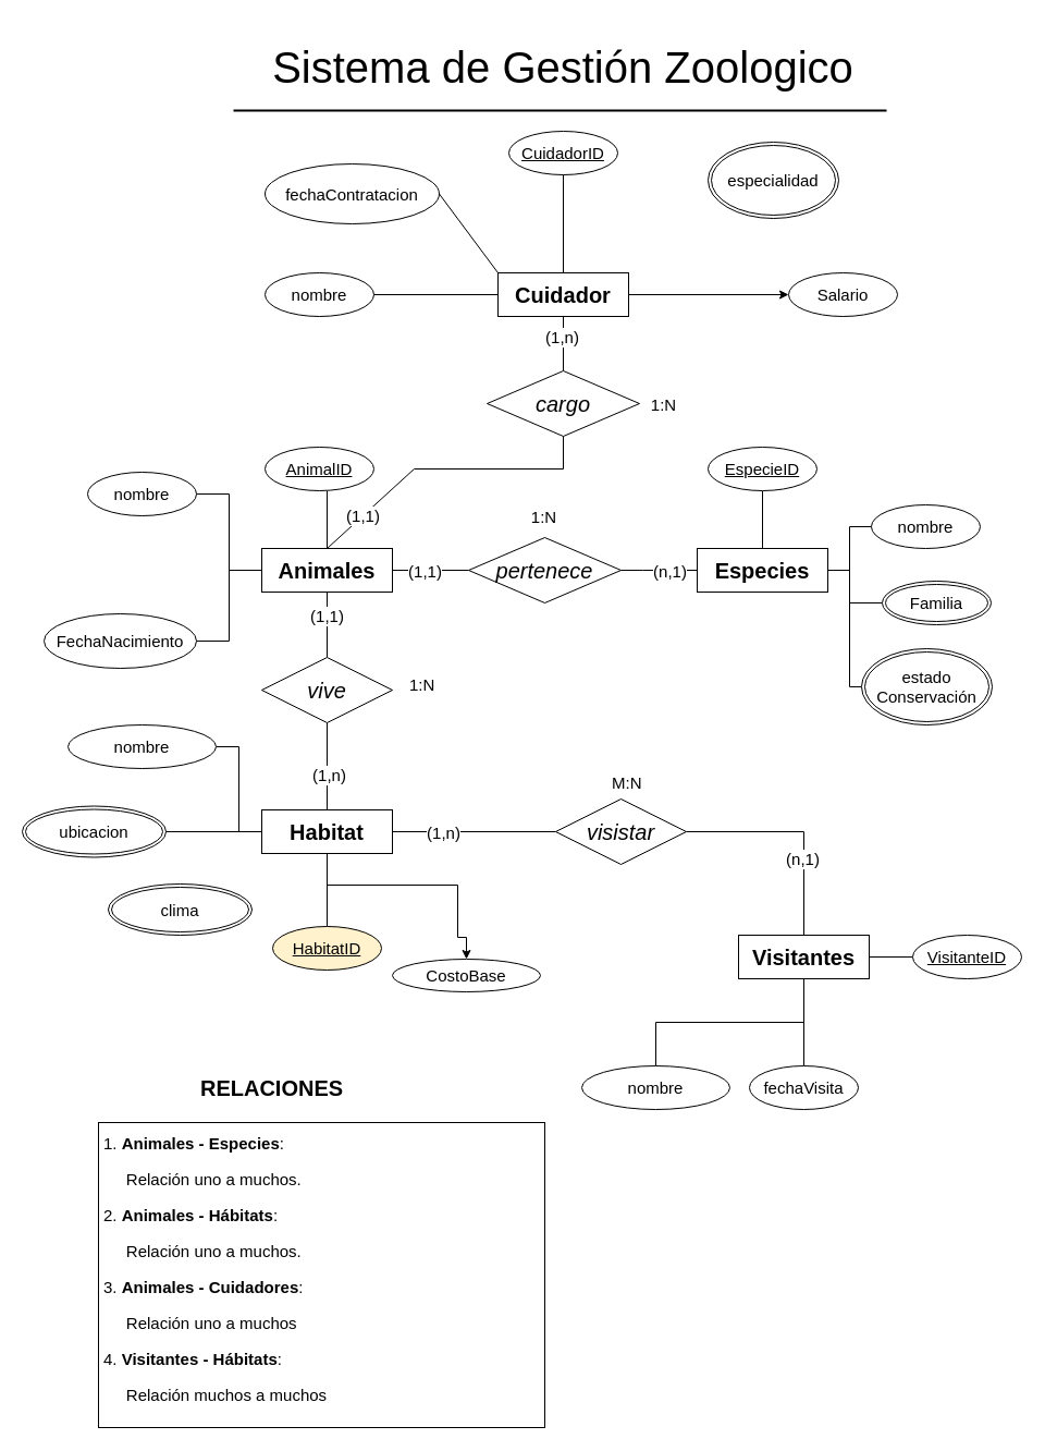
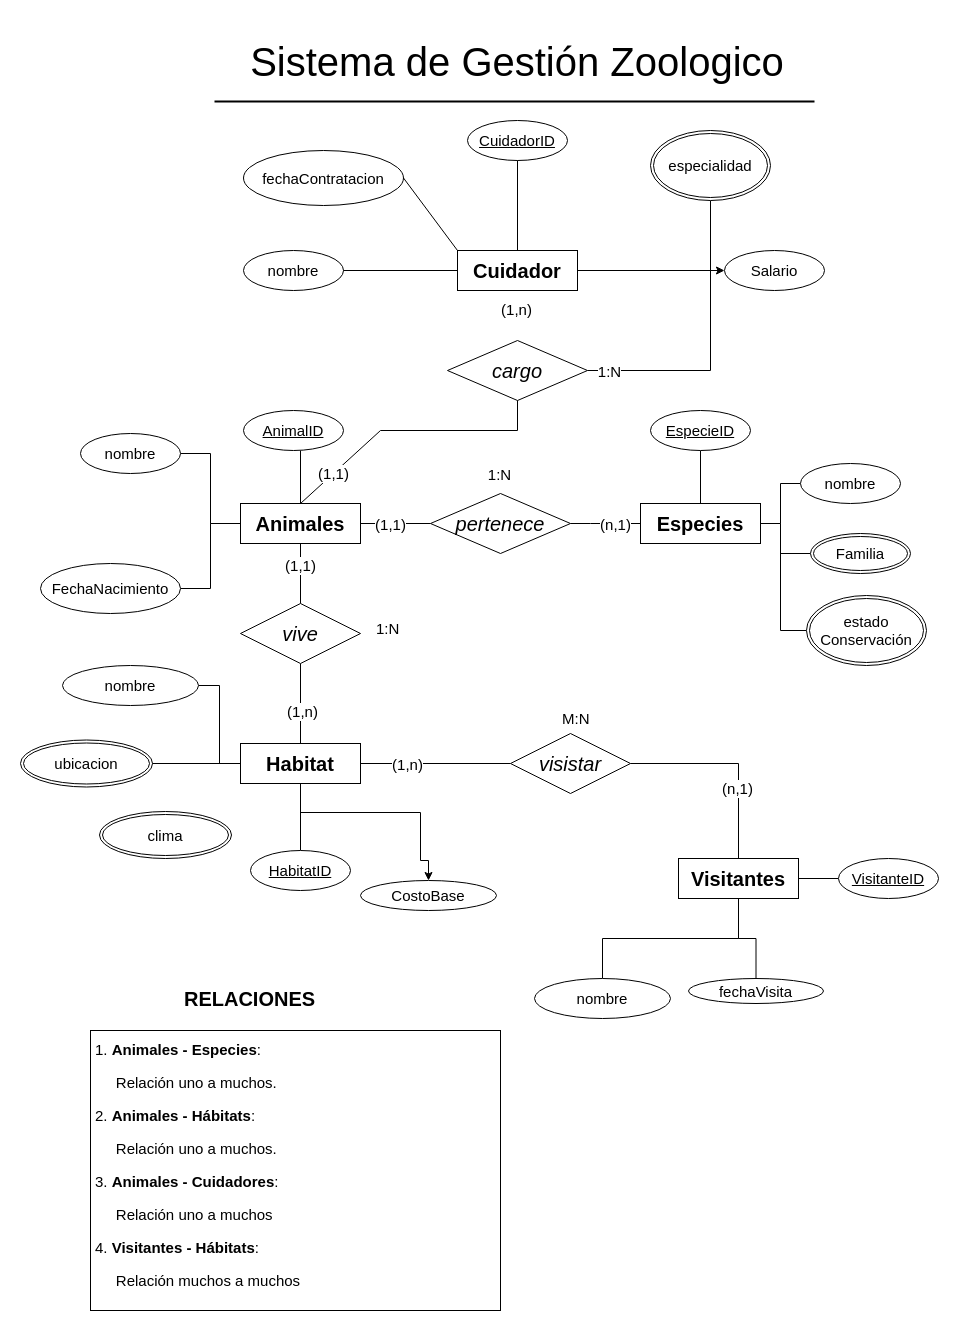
  <mxCell id="0" />
  <mxCell id="1" parent="0" />
  <mxCell id="2" value="Sistema de Gestión Zoologico" style="text;html=1;strokeColor=none;fillColor=none;align=center;verticalAlign=middle;whiteSpace=wrap;rounded=0;fontSize=40;" parent="1" vertex="1"><mxGeometry x="210" y="20" width="614" height="81" as="geometry" /></mxCell>
  <mxCell id="3" value="" style="line;strokeWidth=2;html=1;" parent="1" vertex="1"><mxGeometry x="214" y="96" width="600" height="10" as="geometry" /></mxCell>
  <mxCell id="4" style="edgeStyle=orthogonalEdgeStyle;rounded=0;orthogonalLoop=1;jettySize=auto;html=1;entryX=0.57;entryY=1;entryDx=0;entryDy=0;entryPerimeter=0;fontSize=20;endArrow=none;endFill=0;" parent="1" source="9" target="11" edge="1"><mxGeometry relative="1" as="geometry" /></mxCell>
  <mxCell id="5" style="edgeStyle=orthogonalEdgeStyle;rounded=0;orthogonalLoop=1;jettySize=auto;html=1;entryX=1;entryY=0.5;entryDx=0;entryDy=0;fontSize=20;endArrow=none;endFill=0;" parent="1" source="9" target="10" edge="1"><mxGeometry relative="1" as="geometry" /></mxCell>
  <mxCell id="6" style="edgeStyle=orthogonalEdgeStyle;rounded=0;orthogonalLoop=1;jettySize=auto;html=1;entryX=1;entryY=0.5;entryDx=0;entryDy=0;fontSize=20;endArrow=none;endFill=0;" parent="1" source="9" target="12" edge="1"><mxGeometry relative="1" as="geometry" /></mxCell>
  <mxCell id="7" style="edgeStyle=orthogonalEdgeStyle;rounded=0;orthogonalLoop=1;jettySize=auto;html=1;entryX=0;entryY=0.5;entryDx=0;entryDy=0;endArrow=none;endFill=0;fontSize=20;" parent="1" source="9" target="19" edge="1"><mxGeometry relative="1" as="geometry" /></mxCell>
  <mxCell id="8" value="(1,1)" style="edgeLabel;html=1;align=center;verticalAlign=middle;resizable=0;points=[];fontSize=15;" parent="7" vertex="1" connectable="0"><mxGeometry x="-0.183" relative="1" as="geometry"><mxPoint as="offset" /></mxGeometry></mxCell>
  <mxCell id="9" value="Animales" style="whiteSpace=wrap;html=1;align=center;fontSize=20;fontStyle=1" parent="1" vertex="1"><mxGeometry x="240" y="503" width="120" height="40" as="geometry" /></mxCell>
  <mxCell id="10" value="nombre" style="ellipse;whiteSpace=wrap;html=1;align=center;fontSize=15;" parent="1" vertex="1"><mxGeometry x="80" y="433" width="100" height="40" as="geometry" /></mxCell>
  <mxCell id="11" value="AnimalID" style="ellipse;whiteSpace=wrap;html=1;align=center;fontStyle=4;fontSize=15;" parent="1" vertex="1"><mxGeometry x="243" y="410" width="100" height="40" as="geometry" /></mxCell>
  <mxCell id="12" value="FechaNacimiento" style="ellipse;whiteSpace=wrap;html=1;align=center;fontSize=15;" parent="1" vertex="1"><mxGeometry x="40" y="563" width="140" height="50" as="geometry" /></mxCell>
  <mxCell id="13" style="edgeStyle=orthogonalEdgeStyle;rounded=0;orthogonalLoop=1;jettySize=auto;html=1;entryX=0;entryY=0.5;entryDx=0;entryDy=0;endArrow=none;endFill=0;fontSize=15;" parent="1" source="16" target="21" edge="1"><mxGeometry relative="1" as="geometry" /></mxCell>
  <mxCell id="14" style="edgeStyle=orthogonalEdgeStyle;rounded=0;orthogonalLoop=1;jettySize=auto;html=1;endArrow=none;endFill=0;fontSize=15;entryX=0;entryY=0.5;entryDx=0;entryDy=0;" parent="1" source="16" target="53" edge="1"><mxGeometry relative="1" as="geometry"><mxPoint x="800" y="562.966" as="targetPoint" /><Array as="points"><mxPoint x="780" y="523" /><mxPoint x="780" y="553" /></Array></mxGeometry></mxCell>
  <mxCell id="15" style="edgeStyle=orthogonalEdgeStyle;rounded=0;orthogonalLoop=1;jettySize=auto;html=1;endArrow=none;endFill=0;fontSize=15;" parent="1" source="16" target="20" edge="1"><mxGeometry relative="1" as="geometry" /></mxCell>
  <mxCell id="16" value="Especies" style="whiteSpace=wrap;html=1;align=center;fontSize=20;fontStyle=1" parent="1" vertex="1"><mxGeometry x="640" y="503" width="120" height="40" as="geometry" /></mxCell>
  <mxCell id="17" style="edgeStyle=orthogonalEdgeStyle;rounded=0;orthogonalLoop=1;jettySize=auto;html=1;entryX=0;entryY=0.5;entryDx=0;entryDy=0;endArrow=none;endFill=0;fontSize=20;" parent="1" source="19" target="16" edge="1"><mxGeometry relative="1" as="geometry"><Array as="points"><mxPoint x="590" y="523" /><mxPoint x="590" y="523" /></Array></mxGeometry></mxCell>
  <mxCell id="18" value="(n,1)" style="edgeLabel;html=1;align=center;verticalAlign=middle;resizable=0;points=[];fontSize=15;" parent="17" vertex="1" connectable="0"><mxGeometry x="0.25" relative="1" as="geometry"><mxPoint as="offset" /></mxGeometry></mxCell>
  <mxCell id="19" value="pertenece" style="shape=rhombus;perimeter=rhombusPerimeter;whiteSpace=wrap;html=1;align=center;fontSize=20;fontStyle=2" parent="1" vertex="1"><mxGeometry x="430" y="493" width="140" height="60" as="geometry" /></mxCell>
  <mxCell id="20" value="EspecieID" style="ellipse;whiteSpace=wrap;html=1;align=center;fontStyle=4;fontSize=15;" parent="1" vertex="1"><mxGeometry x="650" y="410" width="100" height="40" as="geometry" /></mxCell>
  <mxCell id="21" value="nombre" style="ellipse;whiteSpace=wrap;html=1;align=center;fontSize=15;" parent="1" vertex="1"><mxGeometry x="800" y="463" width="100" height="40" as="geometry" /></mxCell>
  <mxCell id="22" value="1:N" style="edgeLabel;html=1;align=center;verticalAlign=middle;resizable=0;points=[];fontSize=15;" parent="1" vertex="1" connectable="0"><mxGeometry x="423.997" y="523" as="geometry"><mxPoint x="75" y="-50" as="offset" /></mxGeometry></mxCell>
  <mxCell id="23" style="edgeStyle=orthogonalEdgeStyle;rounded=0;orthogonalLoop=1;jettySize=auto;html=1;endArrow=none;endFill=0;fontSize=15;" parent="1" source="26" target="27" edge="1"><mxGeometry relative="1" as="geometry" /></mxCell>
  <mxCell id="24" style="edgeStyle=orthogonalEdgeStyle;rounded=0;orthogonalLoop=1;jettySize=auto;html=1;endArrow=none;endFill=0;fontSize=15;exitX=0.5;exitY=1;exitDx=0;exitDy=0;" parent="1" source="26" target="29" edge="1"><mxGeometry relative="1" as="geometry" /></mxCell>
  <mxCell id="25" style="edgeStyle=orthogonalEdgeStyle;rounded=0;orthogonalLoop=1;jettySize=auto;html=1;endArrow=none;endFill=0;fontSize=15;" parent="1" source="26" target="28" edge="1"><mxGeometry relative="1" as="geometry" /></mxCell>
  <mxCell id="26" value="Visitantes" style="whiteSpace=wrap;html=1;align=center;fontSize=20;fontStyle=1" parent="1" vertex="1"><mxGeometry x="678" y="858" width="120" height="40" as="geometry" /></mxCell>
  <mxCell id="27" value="VisitanteID" style="ellipse;whiteSpace=wrap;html=1;align=center;fontStyle=4;fontSize=15;" parent="1" vertex="1"><mxGeometry x="838" y="858" width="100" height="40" as="geometry" /></mxCell>
- <mxCell id="28" value="fechaVisita" style="ellipse;whiteSpace=wrap;html=1;align=center;fontSize=15;" parent="1" vertex="1"><mxGeometry x="688" y="978" width="100" height="40" as="geometry" /></mxCell>
+ <mxCell id="28" value="fechaVisita" style="ellipse;whiteSpace=wrap;html=1;align=center;fontSize=15;" parent="1" vertex="1"><mxGeometry x="688" y="978" width="135" height="25" as="geometry" /></mxCell>
  <mxCell id="29" value="nombre" style="ellipse;whiteSpace=wrap;html=1;align=center;fontSize=15;" parent="1" vertex="1"><mxGeometry x="534" y="978" width="136" height="40" as="geometry" /></mxCell>
  <mxCell id="30" style="edgeStyle=orthogonalEdgeStyle;rounded=0;orthogonalLoop=1;jettySize=auto;html=1;entryX=0.5;entryY=0;entryDx=0;entryDy=0;endArrow=none;endFill=0;fontSize=15;" parent="1" source="34" target="26" edge="1"><mxGeometry relative="1" as="geometry" /></mxCell>
  <mxCell id="31" value="(n,1)" style="edgeLabel;html=1;align=center;verticalAlign=middle;resizable=0;points=[];fontSize=15;" parent="30" vertex="1" connectable="0"><mxGeometry x="0.302" y="-2" relative="1" as="geometry"><mxPoint as="offset" /></mxGeometry></mxCell>
  <mxCell id="32" style="edgeStyle=orthogonalEdgeStyle;rounded=0;orthogonalLoop=1;jettySize=auto;html=1;entryX=1;entryY=0.5;entryDx=0;entryDy=0;endArrow=none;endFill=0;fontSize=15;" parent="1" source="34" target="38" edge="1"><mxGeometry relative="1" as="geometry" /></mxCell>
  <mxCell id="33" value="(1,n)" style="edgeLabel;html=1;align=center;verticalAlign=middle;resizable=0;points=[];fontSize=15;" parent="32" vertex="1" connectable="0"><mxGeometry x="0.388" relative="1" as="geometry"><mxPoint as="offset" /></mxGeometry></mxCell>
  <mxCell id="34" value="visistar" style="shape=rhombus;perimeter=rhombusPerimeter;whiteSpace=wrap;html=1;align=center;fontSize=20;fontStyle=2" parent="1" vertex="1"><mxGeometry x="510" y="733" width="120" height="60" as="geometry" /></mxCell>
  <mxCell id="35" style="edgeStyle=orthogonalEdgeStyle;rounded=0;orthogonalLoop=1;jettySize=auto;html=1;entryX=1;entryY=0.5;entryDx=0;entryDy=0;endArrow=none;endFill=0;fontSize=15;" parent="1" source="38" target="40" edge="1"><mxGeometry relative="1" as="geometry" /></mxCell>
  <mxCell id="36" style="edgeStyle=orthogonalEdgeStyle;rounded=0;orthogonalLoop=1;jettySize=auto;html=1;entryX=0.5;entryY=0;entryDx=0;entryDy=0;endArrow=none;endFill=0;fontSize=15;" parent="1" source="38" target="39" edge="1"><mxGeometry relative="1" as="geometry" /></mxCell>
  <mxCell id="37" style="edgeStyle=orthogonalEdgeStyle;rounded=0;orthogonalLoop=1;jettySize=auto;html=1;entryX=0.5;entryY=0;entryDx=0;entryDy=0;" edge="1" parent="1" source="38" target="73"><mxGeometry relative="1" as="geometry"><Array as="points"><mxPoint x="300" y="812" /><mxPoint x="420" y="812" /><mxPoint x="420" y="860" /><mxPoint x="428" y="860" /></Array></mxGeometry></mxCell>
  <mxCell id="38" value="Habitat" style="whiteSpace=wrap;html=1;align=center;fontSize=20;fontStyle=1" parent="1" vertex="1"><mxGeometry x="240" y="743" width="120" height="40" as="geometry" /></mxCell>
- <mxCell id="39" value="HabitatID" style="ellipse;whiteSpace=wrap;html=1;align=center;fontStyle=4;fontSize=15;fillColor=#fff2cc;" parent="1" vertex="1"><mxGeometry x="250" y="850" width="100" height="40" as="geometry" /></mxCell>
+ <mxCell id="39" value="HabitatID" style="ellipse;whiteSpace=wrap;html=1;align=center;fontStyle=4;fontSize=15;" parent="1" vertex="1"><mxGeometry x="250" y="850" width="100" height="40" as="geometry" /></mxCell>
  <mxCell id="40" value="nombre" style="ellipse;whiteSpace=wrap;html=1;align=center;fontSize=15;" parent="1" vertex="1"><mxGeometry x="62" y="665" width="136" height="40" as="geometry" /></mxCell>
  <mxCell id="41" value="clima" style="ellipse;shape=doubleEllipse;margin=3;whiteSpace=wrap;html=1;align=center;fontSize=15;" parent="1" vertex="1"><mxGeometry x="99" y="811" width="132" height="47" as="geometry" /></mxCell>
  <mxCell id="42" value="&lt;span style=&quot;color: rgb(0 , 0 , 0) ; font-family: &amp;#34;helvetica&amp;#34; ; font-size: 15px ; font-style: normal ; font-weight: 400 ; letter-spacing: normal ; text-align: center ; text-indent: 0px ; text-transform: none ; word-spacing: 0px ; background-color: rgb(255 , 255 , 255) ; display: inline ; float: none&quot;&gt;M:N&lt;/span&gt;" style="text;whiteSpace=wrap;html=1;fontSize=15;" parent="1" vertex="1"><mxGeometry x="560" y="703" width="50" height="30" as="geometry" /></mxCell>
  <mxCell id="43" style="edgeStyle=orthogonalEdgeStyle;rounded=0;orthogonalLoop=1;jettySize=auto;html=1;entryX=0.5;entryY=1;entryDx=0;entryDy=0;endArrow=none;endFill=0;fontSize=15;" parent="1" source="47" target="9" edge="1"><mxGeometry relative="1" as="geometry" /></mxCell>
  <mxCell id="44" value="(1,1)" style="edgeLabel;html=1;align=center;verticalAlign=middle;resizable=0;points=[];fontSize=15;" parent="43" vertex="1" connectable="0"><mxGeometry x="0.315" y="1" relative="1" as="geometry"><mxPoint as="offset" /></mxGeometry></mxCell>
  <mxCell id="45" style="edgeStyle=orthogonalEdgeStyle;rounded=0;orthogonalLoop=1;jettySize=auto;html=1;endArrow=none;endFill=0;fontSize=15;" parent="1" source="47" target="38" edge="1"><mxGeometry relative="1" as="geometry" /></mxCell>
  <mxCell id="46" value="(1,n)" style="edgeLabel;html=1;align=center;verticalAlign=middle;resizable=0;points=[];fontSize=15;" parent="45" vertex="1" connectable="0"><mxGeometry x="0.182" y="1" relative="1" as="geometry"><mxPoint as="offset" /></mxGeometry></mxCell>
  <mxCell id="47" value="vive" style="shape=rhombus;perimeter=rhombusPerimeter;whiteSpace=wrap;html=1;align=center;fontSize=20;fontStyle=2" parent="1" vertex="1"><mxGeometry x="240" y="603" width="120" height="60" as="geometry" /></mxCell>
  <mxCell id="48" value="&lt;span style=&quot;color: rgb(0 , 0 , 0) ; font-family: &amp;#34;helvetica&amp;#34; ; font-size: 15px ; font-style: normal ; font-weight: 400 ; letter-spacing: normal ; text-align: center ; text-indent: 0px ; text-transform: none ; word-spacing: 0px ; background-color: rgb(255 , 255 , 255) ; display: inline ; float: none&quot;&gt;1:N&lt;/span&gt;" style="text;whiteSpace=wrap;html=1;fontSize=15;" parent="1" vertex="1"><mxGeometry x="374" y="613" width="50" height="30" as="geometry" /></mxCell>
  <mxCell id="49" value="&lt;h1 style=&quot;font-size: 15px&quot;&gt;&lt;span style=&quot;font-weight: normal&quot;&gt;1.&amp;nbsp;&lt;/span&gt;Animales - Especies&lt;span style=&quot;font-weight: normal&quot;&gt;:&amp;nbsp;&lt;/span&gt;&lt;br&gt;&lt;/h1&gt;&lt;p style=&quot;font-size: 15px&quot;&gt;&lt;font style=&quot;font-size: 15px&quot;&gt;&amp;nbsp; &amp;nbsp; &amp;nbsp;&lt;/font&gt;&lt;span&gt;Relación uno a muchos.&lt;/span&gt;&lt;/p&gt;&lt;p style=&quot;font-size: 15px&quot;&gt;2. &lt;b&gt;Animales - Hábitats&lt;/b&gt;:&amp;nbsp;&lt;/p&gt;&lt;p style=&quot;font-size: 15px&quot;&gt;&amp;nbsp; &amp;nbsp; &amp;nbsp;&lt;span&gt;Relación uno a muchos.&lt;/span&gt;&lt;/p&gt;&lt;p style=&quot;font-size: 15px&quot;&gt;3. &lt;b&gt;Animales - Cuidadores&lt;/b&gt;:&amp;nbsp;&lt;/p&gt;&lt;p style=&quot;font-size: 15px&quot;&gt;&amp;nbsp; &amp;nbsp; &amp;nbsp;&lt;span&gt;Relación uno a muchos&lt;br&gt;&lt;/span&gt;&lt;/p&gt;&lt;p style=&quot;font-size: 15px&quot;&gt;4. &lt;b&gt;Visitantes - Hábitats&lt;/b&gt;:&amp;nbsp;&lt;/p&gt;&lt;p style=&quot;font-size: 15px&quot;&gt;&amp;nbsp; &amp;nbsp; &amp;nbsp;Relación muchos a muchos&lt;/p&gt;" style="text;html=1;strokeColor=#000000;fillColor=none;spacing=5;spacingTop=-20;whiteSpace=wrap;overflow=hidden;rounded=0;fontSize=20;shadow=0;align=left;verticalAlign=bottom;" parent="1" vertex="1"><mxGeometry x="90" y="1030" width="410" height="280" as="geometry" /></mxCell>
  <mxCell id="50" value="RELACIONES" style="text;html=1;strokeColor=none;fillColor=none;align=center;verticalAlign=middle;whiteSpace=wrap;rounded=0;shadow=0;fontSize=20;fontStyle=1" parent="1" vertex="1"><mxGeometry x="156" y="973" width="187" height="50" as="geometry" /></mxCell>
  <mxCell id="51" value="" style="endArrow=none;html=1;" parent="1" edge="1"><mxGeometry width="50" height="50" relative="1" as="geometry"><mxPoint x="780" y="630" as="sourcePoint" /><mxPoint x="780" y="550" as="targetPoint" /></mxGeometry></mxCell>
  <mxCell id="52" value="" style="endArrow=none;html=1;entryX=0;entryY=0.5;entryDx=0;entryDy=0;" parent="1" target="54" edge="1"><mxGeometry width="50" height="50" relative="1" as="geometry"><mxPoint x="780" y="630" as="sourcePoint" /><mxPoint x="800" y="631.25" as="targetPoint" /></mxGeometry></mxCell>
  <mxCell id="53" value="Familia" style="ellipse;shape=doubleEllipse;margin=3;whiteSpace=wrap;html=1;align=center;fontSize=15;" parent="1" vertex="1"><mxGeometry x="810" y="533" width="100" height="40" as="geometry" /></mxCell>
- <mxCell id="54" value="estado&lt;br&gt;Conservación" style="ellipse;shape=doubleEllipse;margin=3;whiteSpace=wrap;html=1;align=center;fontSize=15;" parent="1" vertex="1"><mxGeometry x="791" y="595" width="120" height="70" as="geometry" /></mxCell>
+ <mxCell id="54" value="estado&lt;br&gt;Conservación" style="ellipse;shape=doubleEllipse;margin=3;whiteSpace=wrap;html=1;align=center;fontSize=15;" parent="1" vertex="1"><mxGeometry x="806" y="595" width="120" height="70" as="geometry" /></mxCell>
  <mxCell id="55" value="ubicacion" style="ellipse;shape=doubleEllipse;margin=3;whiteSpace=wrap;html=1;align=center;fontSize=15;" parent="1" vertex="1"><mxGeometry y="739.5" width="132" height="47" as="geometry" x="20" /></mxCell>
  <mxCell id="56" style="edgeStyle=orthogonalEdgeStyle;rounded=0;orthogonalLoop=1;jettySize=auto;html=1;entryX=1;entryY=0.5;entryDx=0;entryDy=0;fontSize=20;endArrow=none;endFill=0;exitX=0;exitY=0.5;exitDx=0;exitDy=0;" parent="1" source="38" target="55" edge="1"><mxGeometry relative="1" as="geometry"><mxPoint x="250" y="532.966" as="sourcePoint" /><mxPoint x="190" y="603" as="targetPoint" /></mxGeometry></mxCell>
  <mxCell id="57" style="edgeStyle=orthogonalEdgeStyle;rounded=0;orthogonalLoop=1;jettySize=auto;html=1;entryX=0;entryY=0.5;entryDx=0;entryDy=0;" edge="1" parent="1" source="58" target="72"><mxGeometry relative="1" as="geometry" /></mxCell>
  <mxCell id="58" value="Cuidador" style="whiteSpace=wrap;html=1;align=center;fontSize=20;fontStyle=1" parent="1" vertex="1"><mxGeometry x="457" y="250" width="120" height="40" as="geometry" /></mxCell>
- <mxCell id="59" style="edgeStyle=orthogonalEdgeStyle;rounded=0;orthogonalLoop=1;jettySize=auto;html=1;fontSize=15;endArrow=none;endFill=0;" parent="1" source="60" target="58" edge="1"><mxGeometry relative="1" as="geometry" /></mxCell>
+ <mxCell id="59" style="edgeStyle=orthogonalEdgeStyle;rounded=0;orthogonalLoop=1;jettySize=auto;html=1;fontSize=15;endArrow=none;endFill=0;" parent="1" source="60" target="67" edge="1"><mxGeometry relative="1" as="geometry" /></mxCell>
  <mxCell id="60" value="cargo" style="shape=rhombus;perimeter=rhombusPerimeter;whiteSpace=wrap;html=1;align=center;fontSize=20;fontStyle=2" parent="1" vertex="1"><mxGeometry x="447" y="340" width="140" height="60" as="geometry" /></mxCell>
  <mxCell id="61" value="" style="endArrow=none;html=1;rounded=0;fontSize=15;exitX=0.5;exitY=0;exitDx=0;exitDy=0;entryX=0.5;entryY=1;entryDx=0;entryDy=0;" parent="1" source="9" target="60" edge="1"><mxGeometry relative="1" as="geometry"><mxPoint x="430" y="420" as="sourcePoint" /><mxPoint x="590" y="420" as="targetPoint" /><Array as="points"><mxPoint x="380" y="430" /><mxPoint x="517" y="430" /></Array></mxGeometry></mxCell>
  <mxCell id="62" value="(1,n)" style="edgeLabel;html=1;align=center;verticalAlign=middle;resizable=0;points=[];fontSize=15;" parent="1" vertex="1" connectable="0"><mxGeometry x="517.001" y="310" as="geometry"><mxPoint x="-2" y="-2" as="offset" /></mxGeometry></mxCell>
  <mxCell id="63" value="(1,1)" style="edgeLabel;html=1;align=center;verticalAlign=middle;resizable=0;points=[];fontSize=15;" parent="1" vertex="1" connectable="0"><mxGeometry x="403.001" y="400" as="geometry"><mxPoint x="-71" y="72" as="offset" /></mxGeometry></mxCell>
  <mxCell id="64" value="1:N" style="edgeLabel;html=1;align=center;verticalAlign=middle;resizable=0;points=[];fontSize=15;" parent="1" vertex="1" connectable="0"><mxGeometry x="533.997" y="420" as="geometry"><mxPoint x="75" y="-50" as="offset" /></mxGeometry></mxCell>
  <mxCell id="65" value="CuidadorID" style="ellipse;whiteSpace=wrap;html=1;align=center;fontStyle=4;fontSize=15;" parent="1" vertex="1"><mxGeometry x="467" y="120" width="100" height="40" as="geometry" /></mxCell>
  <mxCell id="66" value="nombre" style="ellipse;whiteSpace=wrap;html=1;align=center;fontSize=15;" parent="1" vertex="1"><mxGeometry x="243" y="250" width="100" height="40" as="geometry" /></mxCell>
  <mxCell id="67" value="especialidad" style="ellipse;shape=doubleEllipse;margin=3;whiteSpace=wrap;html=1;align=center;fontSize=15;" parent="1" vertex="1"><mxGeometry x="650" y="130" width="120" height="70" as="geometry" /></mxCell>
  <mxCell id="68" value="fechaContratacion" style="ellipse;whiteSpace=wrap;html=1;align=center;fontSize=15;" parent="1" vertex="1"><mxGeometry x="243" y="150" width="160" height="55" as="geometry" /></mxCell>
  <mxCell id="69" value="" style="endArrow=none;html=1;rounded=0;entryX=0;entryY=0.5;entryDx=0;entryDy=0;exitX=1;exitY=0.5;exitDx=0;exitDy=0;" parent="1" source="66" target="58" edge="1"><mxGeometry width="50" height="50" relative="1" as="geometry"><mxPoint x="370" y="360" as="sourcePoint" /><mxPoint x="420" y="310" as="targetPoint" /></mxGeometry></mxCell>
  <mxCell id="70" value="" style="endArrow=none;html=1;rounded=0;entryX=0.5;entryY=1;entryDx=0;entryDy=0;exitX=0.5;exitY=0;exitDx=0;exitDy=0;" parent="1" source="58" target="65" edge="1"><mxGeometry width="50" height="50" relative="1" as="geometry"><mxPoint x="670" y="220" as="sourcePoint" /><mxPoint x="720" y="170" as="targetPoint" /></mxGeometry></mxCell>
  <mxCell id="71" value="" style="endArrow=none;html=1;rounded=0;exitX=1;exitY=0.5;exitDx=0;exitDy=0;entryX=0;entryY=0;entryDx=0;entryDy=0;" parent="1" source="68" target="58" edge="1"><mxGeometry relative="1" as="geometry"><mxPoint x="540" y="200" as="sourcePoint" /><mxPoint x="700" y="200" as="targetPoint" /></mxGeometry></mxCell>
  <mxCell id="72" value="Salario" style="ellipse;whiteSpace=wrap;html=1;align=center;fontSize=15;" vertex="1" parent="1"><mxGeometry x="724" y="250" width="100" height="40" as="geometry" /></mxCell>
  <mxCell id="73" value="CostoBase" style="ellipse;whiteSpace=wrap;html=1;align=center;fontSize=15;" vertex="1" parent="1"><mxGeometry x="360" y="880" width="136" height="30" as="geometry" /></mxCell>
